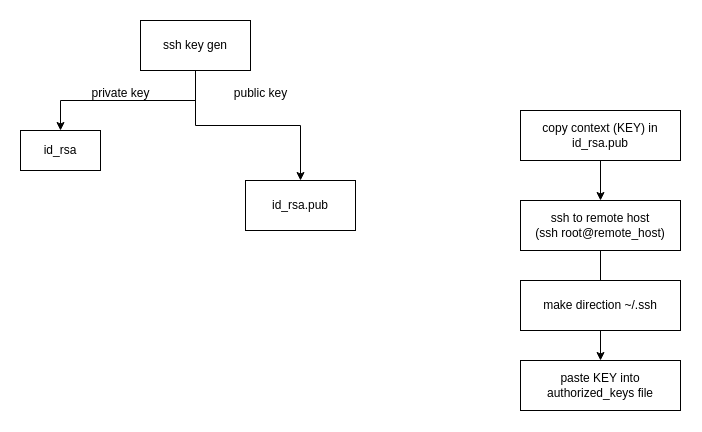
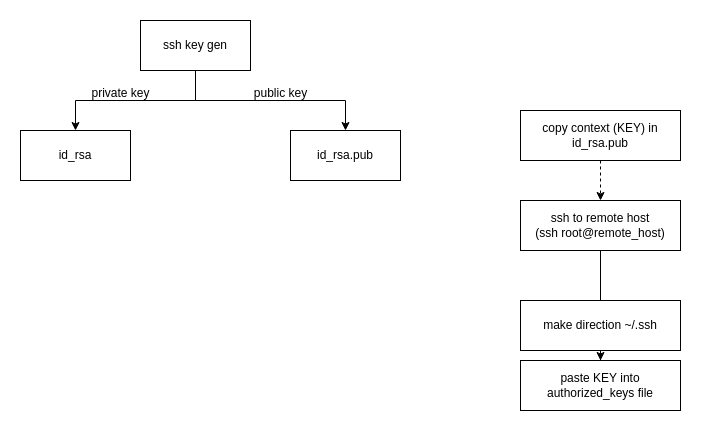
  <mxCell id="0" />
  <mxCell id="1" parent="0" />
- <mxCell id="2" value="id_rsa" style="html=1;whiteSpace=wrap;" vertex="1" parent="1"><mxGeometry x="20" y="130" width="80" height="40" as="geometry" /></mxCell>
+ <mxCell id="2" value="id_rsa" style="html=1;whiteSpace=wrap;" vertex="1" parent="1"><mxGeometry x="20" y="130" width="110" height="50" as="geometry" /></mxCell>
  <mxCell id="3" style="edgeStyle=orthogonalEdgeStyle;rounded=0;orthogonalLoop=1;jettySize=auto;html=1;exitX=0.5;exitY=1;exitDx=0;exitDy=0;" edge="1" parent="1" source="5" target="2"><mxGeometry relative="1" as="geometry" /></mxCell>
  <mxCell id="4" style="edgeStyle=orthogonalEdgeStyle;rounded=0;orthogonalLoop=1;jettySize=auto;html=1;exitX=0.5;exitY=1;exitDx=0;exitDy=0;" edge="1" parent="1" source="5" target="6"><mxGeometry relative="1" as="geometry" /></mxCell>
  <mxCell id="5" value="ssh key gen" style="html=1;whiteSpace=wrap;" vertex="1" parent="1"><mxGeometry x="140" y="20" width="110" height="50" as="geometry" /></mxCell>
- <mxCell id="6" value="id_rsa.pub" style="html=1;whiteSpace=wrap;" vertex="1" parent="1"><mxGeometry x="245" y="180" width="110" height="50" as="geometry" /></mxCell>
- <mxCell id="7" value="public key" style="text;html=1;align=center;verticalAlign=middle;resizable=0;points=[];autosize=1;strokeColor=none;fillColor=none;" vertex="1" parent="1"><mxGeometry x="220" y="78" width="80" height="30" as="geometry" /></mxCell>
+ <mxCell id="6" value="id_rsa.pub" style="html=1;whiteSpace=wrap;" vertex="1" parent="1"><mxGeometry x="290" y="130" width="110" height="50" as="geometry" /></mxCell>
+ <mxCell id="7" value="public key" style="text;html=1;align=center;verticalAlign=middle;resizable=0;points=[];autosize=1;strokeColor=none;fillColor=none;" vertex="1" parent="1"><mxGeometry x="240" y="78" width="80" height="30" as="geometry" /></mxCell>
  <mxCell id="8" value="private key" style="text;html=1;align=center;verticalAlign=middle;resizable=0;points=[];autosize=1;strokeColor=none;fillColor=none;" vertex="1" parent="1"><mxGeometry x="80" y="78" width="80" height="30" as="geometry" /></mxCell>
- <mxCell id="9" style="edgeStyle=orthogonalEdgeStyle;rounded=0;orthogonalLoop=1;jettySize=auto;html=1;" edge="1" parent="1" source="10" target="12"><mxGeometry relative="1" as="geometry" /></mxCell>
+ <mxCell id="9" style="edgeStyle=orthogonalEdgeStyle;rounded=0;orthogonalLoop=1;jettySize=auto;html=1;dashed=1;" edge="1" parent="1" source="10" target="12"><mxGeometry relative="1" as="geometry" /></mxCell>
  <mxCell id="10" value="copy context (KEY) in id_rsa.pub" style="html=1;whiteSpace=wrap;" vertex="1" parent="1"><mxGeometry x="520" y="110" width="160" height="50" as="geometry" /></mxCell>
  <mxCell id="11" style="edgeStyle=orthogonalEdgeStyle;rounded=0;orthogonalLoop=1;jettySize=auto;html=1;endArrow=none;" edge="1" parent="1" source="12" target="14"><mxGeometry relative="1" as="geometry" /></mxCell>
  <mxCell id="12" value="ssh to remote host&lt;div&gt;(ssh root@remote_host)&lt;/div&gt;" style="html=1;whiteSpace=wrap;" vertex="1" parent="1"><mxGeometry x="520" y="200" width="160" height="50" as="geometry" /></mxCell>
  <mxCell id="13" style="edgeStyle=orthogonalEdgeStyle;rounded=0;orthogonalLoop=1;jettySize=auto;html=1;entryX=0.5;entryY=0;entryDx=0;entryDy=0;" edge="1" parent="1" source="14" target="15"><mxGeometry relative="1" as="geometry" /></mxCell>
- <mxCell id="14" value="make direction ~/.ssh" style="html=1;whiteSpace=wrap;" vertex="1" parent="1"><mxGeometry x="520" y="280" width="160" height="50" as="geometry" /></mxCell>
+ <mxCell id="14" value="make direction ~/.ssh" style="html=1;whiteSpace=wrap;" vertex="1" parent="1"><mxGeometry x="520" y="300" width="160" height="50" as="geometry" /></mxCell>
  <mxCell id="15" value="paste KEY into authorized_keys file" style="html=1;whiteSpace=wrap;" vertex="1" parent="1"><mxGeometry x="520" y="360" width="160" height="50" as="geometry" /></mxCell>
